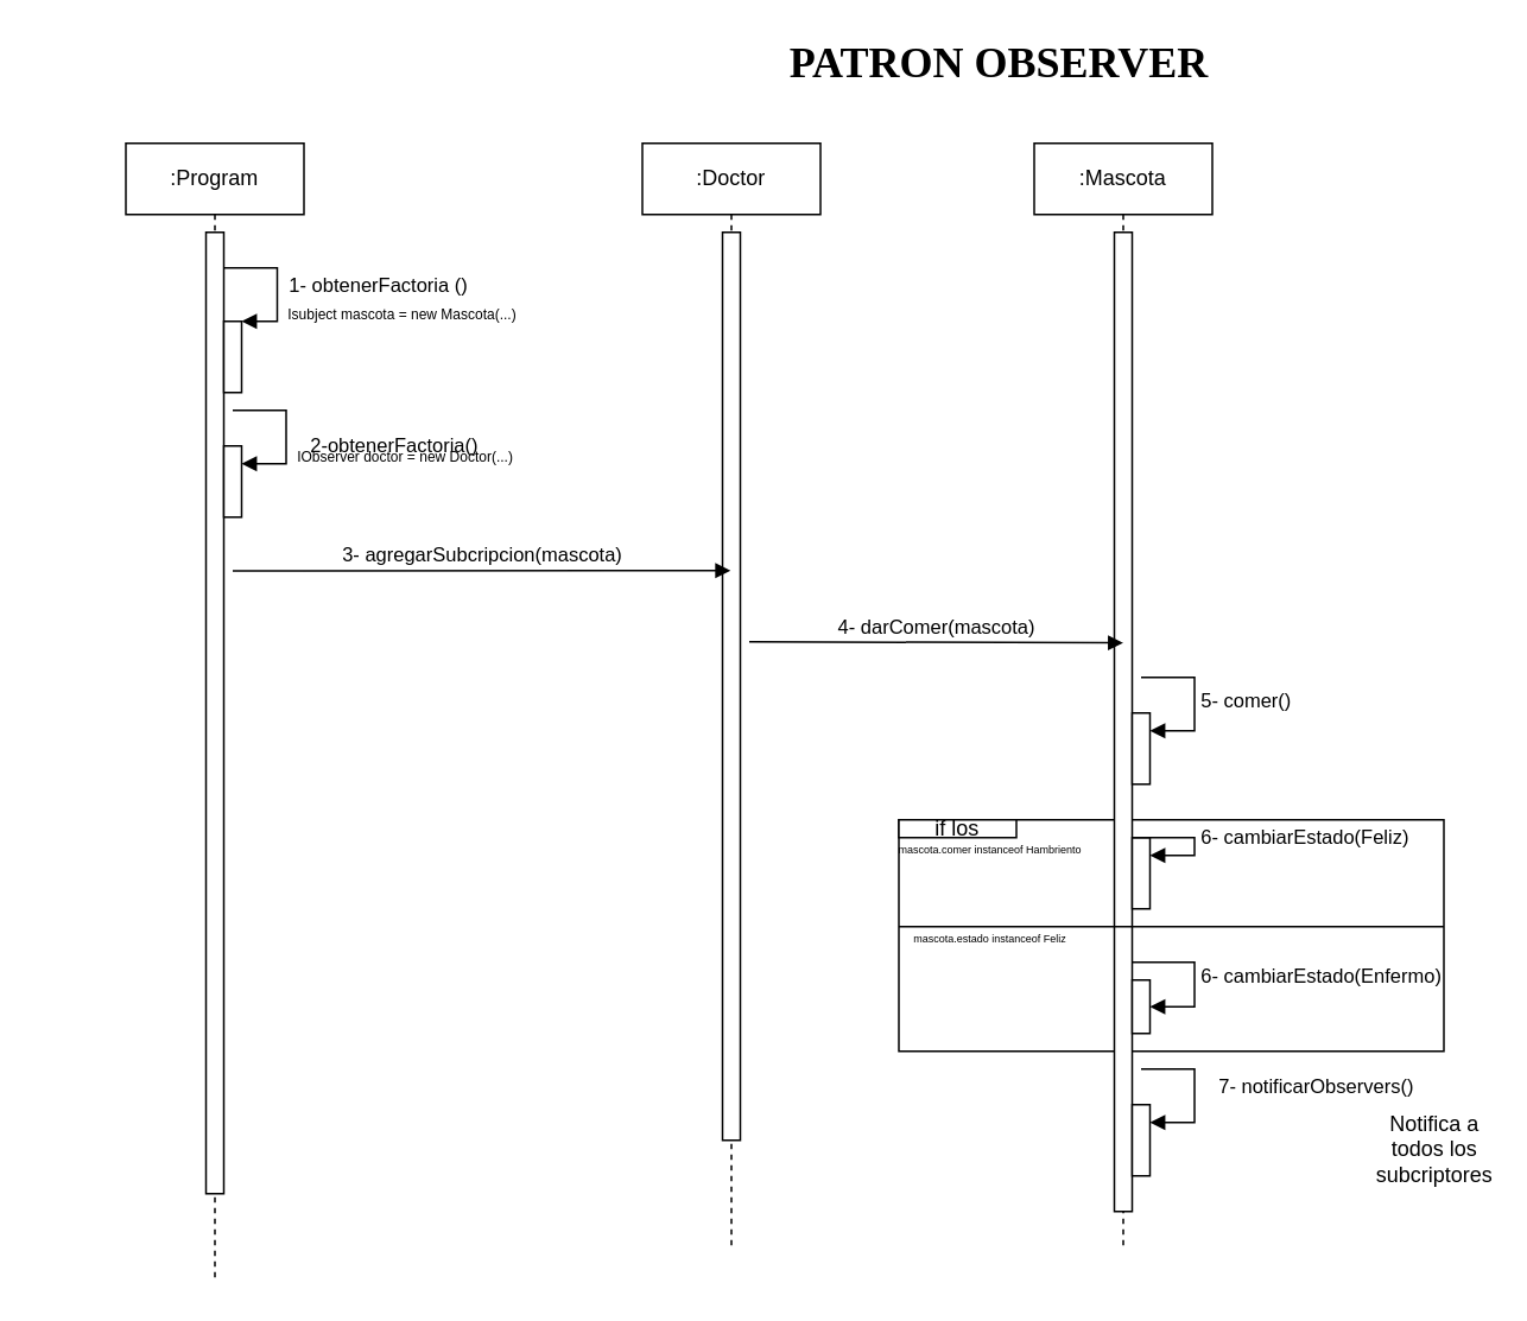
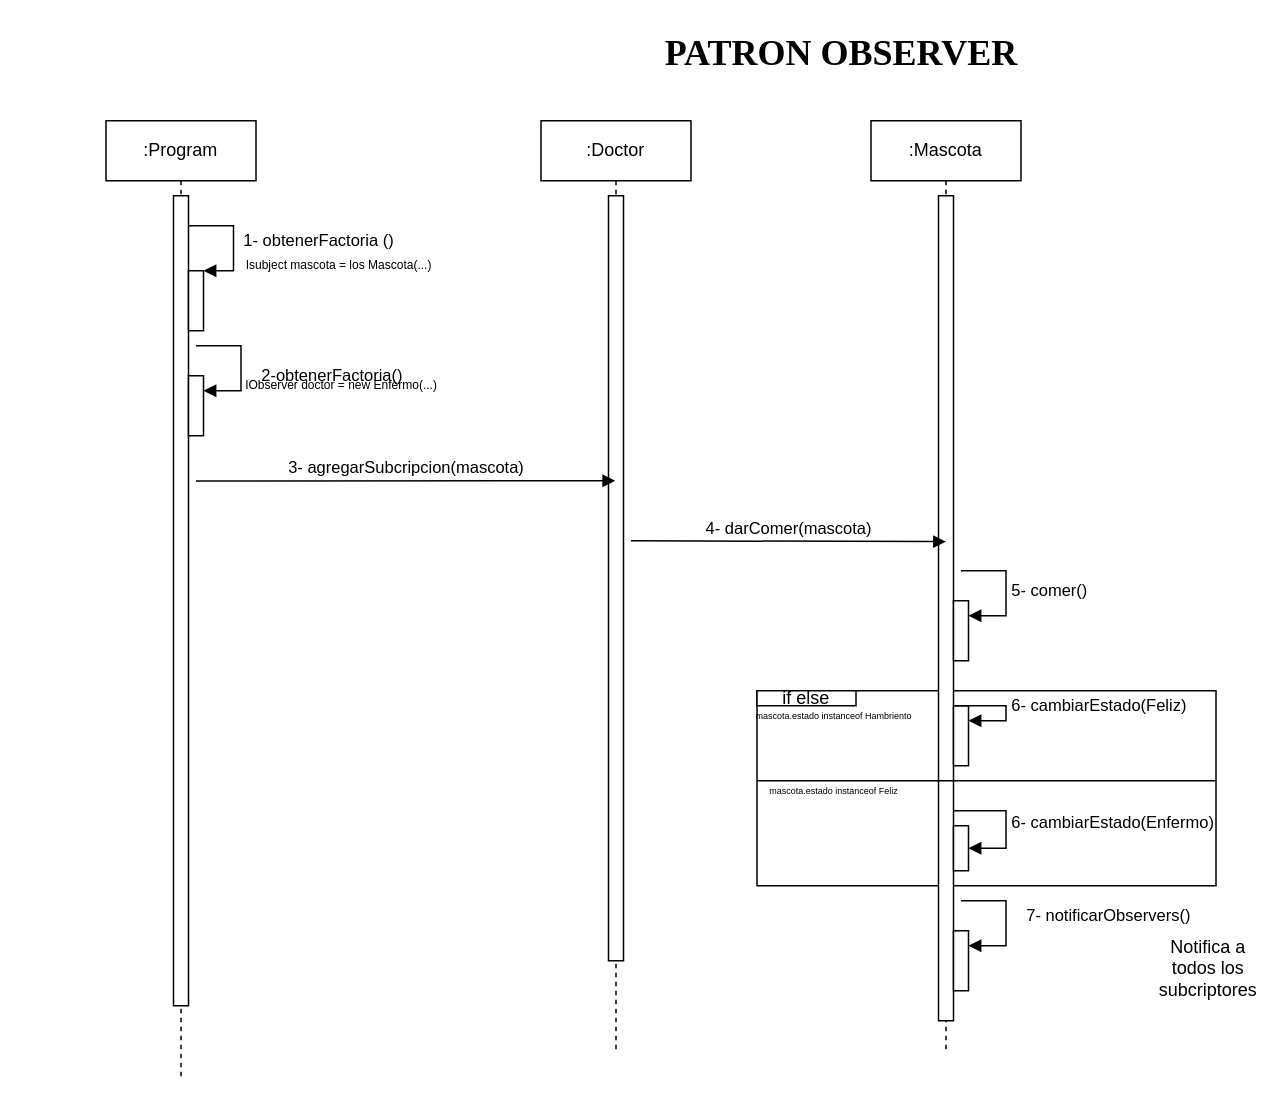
  <mxCell id="0" />
  <mxCell id="1" parent="0" />
  <mxCell id="2" value="" style="html=1;whiteSpace=wrap;" parent="1" vertex="1"><mxGeometry x="504" y="460" width="306" height="130" as="geometry" /></mxCell>
  <mxCell id="3" value="&lt;h1&gt;&lt;font style=&quot;font-size: 24px;&quot; face=&quot;Comic Sans MS&quot;&gt;PATRON OBSERVER&lt;/font&gt;&lt;/h1&gt;" style="text;html=1;strokeColor=none;fillColor=none;align=center;verticalAlign=middle;whiteSpace=wrap;rounded=0;" parent="1" vertex="1"><mxGeometry x="405" y="20" width="311" height="30" as="geometry" /></mxCell>
  <mxCell id="4" value=":Program" style="shape=umlLifeline;perimeter=lifelinePerimeter;whiteSpace=wrap;html=1;container=1;dropTarget=0;collapsible=0;recursiveResize=0;outlineConnect=0;portConstraint=eastwest;newEdgeStyle={&quot;edgeStyle&quot;:&quot;elbowEdgeStyle&quot;,&quot;elbow&quot;:&quot;vertical&quot;,&quot;curved&quot;:0,&quot;rounded&quot;:0};" parent="1" vertex="1"><mxGeometry x="70" y="80" width="100" height="640" as="geometry" /></mxCell>
  <mxCell id="5" value="" style="html=1;points=[];perimeter=orthogonalPerimeter;outlineConnect=0;targetShapes=umlLifeline;portConstraint=eastwest;newEdgeStyle={&quot;edgeStyle&quot;:&quot;elbowEdgeStyle&quot;,&quot;elbow&quot;:&quot;vertical&quot;,&quot;curved&quot;:0,&quot;rounded&quot;:0};" parent="4" vertex="1"><mxGeometry x="45" y="50" width="10" height="540" as="geometry" /></mxCell>
  <mxCell id="6" value="" style="html=1;points=[];perimeter=orthogonalPerimeter;outlineConnect=0;targetShapes=umlLifeline;portConstraint=eastwest;newEdgeStyle={&quot;edgeStyle&quot;:&quot;elbowEdgeStyle&quot;,&quot;elbow&quot;:&quot;vertical&quot;,&quot;curved&quot;:0,&quot;rounded&quot;:0};" parent="4" vertex="1"><mxGeometry x="55" y="170" width="10" height="40" as="geometry" /></mxCell>
  <mxCell id="7" value="2-obtenerFactoria()" style="html=1;align=left;spacingLeft=2;endArrow=block;rounded=0;edgeStyle=orthogonalEdgeStyle;curved=0;rounded=0;" parent="4" target="6" edge="1"><mxGeometry x="0.176" y="10" relative="1" as="geometry"><mxPoint x="60" y="150" as="sourcePoint" /><Array as="points"><mxPoint x="90" y="180" /></Array><mxPoint as="offset" /></mxGeometry></mxCell>
  <mxCell id="8" value="" style="html=1;points=[];perimeter=orthogonalPerimeter;outlineConnect=0;targetShapes=umlLifeline;portConstraint=eastwest;newEdgeStyle={&quot;edgeStyle&quot;:&quot;elbowEdgeStyle&quot;,&quot;elbow&quot;:&quot;vertical&quot;,&quot;curved&quot;:0,&quot;rounded&quot;:0};" parent="4" vertex="1"><mxGeometry x="55" y="100" width="10" height="40" as="geometry" /></mxCell>
  <mxCell id="9" value="&amp;nbsp;1- obtenerFactoria ()" style="html=1;align=left;spacingLeft=2;endArrow=block;rounded=0;edgeStyle=orthogonalEdgeStyle;curved=0;rounded=0;" parent="4" target="8" edge="1"><mxGeometry relative="1" as="geometry"><mxPoint x="55" y="70" as="sourcePoint" /><Array as="points"><mxPoint x="85" y="100" /></Array><mxPoint as="offset" /></mxGeometry></mxCell>
  <mxCell id="10" value=":Doctor" style="shape=umlLifeline;perimeter=lifelinePerimeter;whiteSpace=wrap;html=1;container=1;dropTarget=0;collapsible=0;recursiveResize=0;outlineConnect=0;portConstraint=eastwest;newEdgeStyle={&quot;edgeStyle&quot;:&quot;elbowEdgeStyle&quot;,&quot;elbow&quot;:&quot;vertical&quot;,&quot;curved&quot;:0,&quot;rounded&quot;:0};" parent="1" vertex="1"><mxGeometry x="360" y="80" width="100" height="620" as="geometry" /></mxCell>
  <mxCell id="11" value="" style="html=1;points=[];perimeter=orthogonalPerimeter;outlineConnect=0;targetShapes=umlLifeline;portConstraint=eastwest;newEdgeStyle={&quot;edgeStyle&quot;:&quot;elbowEdgeStyle&quot;,&quot;elbow&quot;:&quot;vertical&quot;,&quot;curved&quot;:0,&quot;rounded&quot;:0};" parent="10" vertex="1"><mxGeometry x="45" y="50" width="10" height="510" as="geometry" /></mxCell>
- <mxCell id="12" value="&amp;nbsp; &amp;nbsp; &lt;span style=&quot;white-space: pre;&quot;&gt;&#09;&lt;/span&gt;&lt;span style=&quot;white-space: pre;&quot;&gt;&#09;&lt;/span&gt;&lt;span style=&quot;white-space: pre;&quot;&gt;&#09;&lt;/span&gt;&lt;span style=&quot;white-space: pre;&quot;&gt;&#09;&lt;/span&gt;&lt;span style=&quot;white-space: pre;&quot;&gt;&#09;&lt;/span&gt;&lt;font style=&quot;font-size: 8px;&quot;&gt;IObserver doctor = new Doctor(...)&lt;/font&gt;" style="text;html=1;align=center;verticalAlign=middle;resizable=0;points=[];autosize=1;strokeColor=none;fillColor=none;" parent="1" vertex="1"><mxGeometry x="20" y="240" width="280" height="30" as="geometry" /></mxCell>
- <mxCell id="13" value="&lt;font style=&quot;font-size: 8px;&quot;&gt;Isubject mascota = new Mascota(...)&lt;/font&gt;" style="text;html=1;align=center;verticalAlign=middle;resizable=0;points=[];autosize=1;strokeColor=none;fillColor=none;" parent="1" vertex="1"><mxGeometry x="150" y="160" width="150" height="30" as="geometry" /></mxCell>
+ <mxCell id="12" value="&amp;nbsp; &amp;nbsp; &lt;span style=&quot;white-space: pre;&quot;&gt;&#09;&lt;/span&gt;&lt;span style=&quot;white-space: pre;&quot;&gt;&#09;&lt;/span&gt;&lt;span style=&quot;white-space: pre;&quot;&gt;&#09;&lt;/span&gt;&lt;span style=&quot;white-space: pre;&quot;&gt;&#09;&lt;/span&gt;&lt;span style=&quot;white-space: pre;&quot;&gt;&#09;&lt;/span&gt;&lt;font style=&quot;font-size: 8px;&quot;&gt;IObserver doctor = new Enfermo(...)&lt;/font&gt;" style="text;html=1;align=center;verticalAlign=middle;resizable=0;points=[];autosize=1;strokeColor=none;fillColor=none;" parent="1" vertex="1"><mxGeometry x="20" y="240" width="280" height="30" as="geometry" /></mxCell>
+ <mxCell id="13" value="&lt;font style=&quot;font-size: 8px;&quot;&gt;Isubject mascota = los Mascota(...)&lt;/font&gt;" style="text;html=1;align=center;verticalAlign=middle;resizable=0;points=[];autosize=1;strokeColor=none;fillColor=none;" parent="1" vertex="1"><mxGeometry x="150" y="160" width="150" height="30" as="geometry" /></mxCell>
  <mxCell id="14" value="3- agregarSubcripcion(mascota)" style="html=1;verticalAlign=bottom;endArrow=block;edgeStyle=elbowEdgeStyle;elbow=vertical;curved=0;rounded=0;" parent="1" target="10" edge="1"><mxGeometry width="80" relative="1" as="geometry"><mxPoint x="130" y="320.17" as="sourcePoint" /><mxPoint x="210" y="320.17" as="targetPoint" /></mxGeometry></mxCell>
  <mxCell id="15" value=":Mascota" style="shape=umlLifeline;perimeter=lifelinePerimeter;whiteSpace=wrap;html=1;container=1;dropTarget=0;collapsible=0;recursiveResize=0;outlineConnect=0;portConstraint=eastwest;newEdgeStyle={&quot;edgeStyle&quot;:&quot;elbowEdgeStyle&quot;,&quot;elbow&quot;:&quot;vertical&quot;,&quot;curved&quot;:0,&quot;rounded&quot;:0};" parent="1" vertex="1"><mxGeometry x="580" y="80" width="100" height="620" as="geometry" /></mxCell>
  <mxCell id="16" value="" style="html=1;points=[];perimeter=orthogonalPerimeter;outlineConnect=0;targetShapes=umlLifeline;portConstraint=eastwest;newEdgeStyle={&quot;edgeStyle&quot;:&quot;elbowEdgeStyle&quot;,&quot;elbow&quot;:&quot;vertical&quot;,&quot;curved&quot;:0,&quot;rounded&quot;:0};" parent="15" vertex="1"><mxGeometry x="45" y="50" width="10" height="550" as="geometry" /></mxCell>
  <mxCell id="17" value="" style="html=1;points=[];perimeter=orthogonalPerimeter;outlineConnect=0;targetShapes=umlLifeline;portConstraint=eastwest;newEdgeStyle={&quot;edgeStyle&quot;:&quot;elbowEdgeStyle&quot;,&quot;elbow&quot;:&quot;vertical&quot;,&quot;curved&quot;:0,&quot;rounded&quot;:0};" parent="15" vertex="1"><mxGeometry x="55" y="320" width="10" height="40" as="geometry" /></mxCell>
  <mxCell id="18" value="5- comer()" style="html=1;align=left;spacingLeft=2;endArrow=block;rounded=0;edgeStyle=orthogonalEdgeStyle;curved=0;rounded=0;" parent="15" target="17" edge="1"><mxGeometry relative="1" as="geometry"><mxPoint x="60" y="300" as="sourcePoint" /><Array as="points"><mxPoint x="90" y="330" /></Array></mxGeometry></mxCell>
  <mxCell id="19" value="" style="html=1;points=[];perimeter=orthogonalPerimeter;outlineConnect=0;targetShapes=umlLifeline;portConstraint=eastwest;newEdgeStyle={&quot;edgeStyle&quot;:&quot;elbowEdgeStyle&quot;,&quot;elbow&quot;:&quot;vertical&quot;,&quot;curved&quot;:0,&quot;rounded&quot;:0};" parent="15" vertex="1"><mxGeometry x="55" y="390" width="10" height="40" as="geometry" /></mxCell>
  <mxCell id="20" value="6- cambiarEstado(Feliz)" style="html=1;align=left;spacingLeft=2;endArrow=block;rounded=0;edgeStyle=orthogonalEdgeStyle;curved=0;rounded=0;" parent="15" source="16" target="19" edge="1"><mxGeometry relative="1" as="geometry"><mxPoint x="60" y="370" as="sourcePoint" /><Array as="points"><mxPoint x="90" y="390" /><mxPoint x="90" y="400" /></Array></mxGeometry></mxCell>
  <mxCell id="21" value="" style="html=1;points=[];perimeter=orthogonalPerimeter;outlineConnect=0;targetShapes=umlLifeline;portConstraint=eastwest;newEdgeStyle={&quot;edgeStyle&quot;:&quot;elbowEdgeStyle&quot;,&quot;elbow&quot;:&quot;vertical&quot;,&quot;curved&quot;:0,&quot;rounded&quot;:0};" parent="15" vertex="1"><mxGeometry x="55" y="470" width="10" height="30" as="geometry" /></mxCell>
  <mxCell id="22" value="6- cambiarEstado(Enfermo)" style="html=1;align=left;spacingLeft=2;endArrow=block;rounded=0;edgeStyle=orthogonalEdgeStyle;curved=0;rounded=0;" parent="15" source="16" target="21" edge="1"><mxGeometry relative="1" as="geometry"><mxPoint x="60" y="450" as="sourcePoint" /><Array as="points"><mxPoint x="90" y="460" /><mxPoint x="90" y="485" /></Array></mxGeometry></mxCell>
  <mxCell id="23" value="" style="html=1;points=[];perimeter=orthogonalPerimeter;outlineConnect=0;targetShapes=umlLifeline;portConstraint=eastwest;newEdgeStyle={&quot;edgeStyle&quot;:&quot;elbowEdgeStyle&quot;,&quot;elbow&quot;:&quot;vertical&quot;,&quot;curved&quot;:0,&quot;rounded&quot;:0};" parent="15" vertex="1"><mxGeometry x="55" y="540" width="10" height="40" as="geometry" /></mxCell>
  <mxCell id="24" value="7- notificarObservers()" style="html=1;align=left;spacingLeft=2;endArrow=block;rounded=0;edgeStyle=orthogonalEdgeStyle;curved=0;rounded=0;" parent="15" target="23" edge="1"><mxGeometry x="-0.059" y="10" relative="1" as="geometry"><mxPoint x="60" y="520" as="sourcePoint" /><Array as="points"><mxPoint x="90" y="550" /></Array><mxPoint as="offset" /></mxGeometry></mxCell>
  <mxCell id="25" value="4- darComer(mascota)" style="html=1;verticalAlign=bottom;endArrow=block;edgeStyle=elbowEdgeStyle;elbow=vertical;curved=0;rounded=0;" parent="1" edge="1"><mxGeometry width="80" relative="1" as="geometry"><mxPoint x="420" y="360" as="sourcePoint" /><mxPoint x="630" y="361" as="targetPoint" /><Array as="points"><mxPoint x="550" y="360.59" /></Array></mxGeometry></mxCell>
- <mxCell id="26" value="if los" style="html=1;whiteSpace=wrap;" parent="1" vertex="1"><mxGeometry x="504" y="460" width="66" height="10" as="geometry" /></mxCell>
+ <mxCell id="26" value="if else" style="html=1;whiteSpace=wrap;" parent="1" vertex="1"><mxGeometry x="504" y="460" width="66" height="10" as="geometry" /></mxCell>
  <mxCell id="27" value="" style="line;strokeWidth=1;fillColor=none;align=left;verticalAlign=middle;spacingTop=-1;spacingLeft=3;spacingRight=3;rotatable=0;labelPosition=right;points=[];portConstraint=eastwest;strokeColor=inherit;" parent="1" vertex="1"><mxGeometry x="504" y="516" width="306" height="8" as="geometry" /></mxCell>
- <mxCell id="28" value="&lt;font style=&quot;font-size: 6px;&quot;&gt;mascota.comer instanceof Hambriento&lt;/font&gt;" style="text;html=1;align=center;verticalAlign=middle;resizable=0;points=[];autosize=1;strokeColor=none;fillColor=none;" parent="1" vertex="1"><mxGeometry x="490" y="460" width="130" height="30" as="geometry" /></mxCell>
+ <mxCell id="28" value="&lt;font style=&quot;font-size: 6px;&quot;&gt;mascota.estado instanceof Hambriento&lt;/font&gt;" style="text;html=1;align=center;verticalAlign=middle;resizable=0;points=[];autosize=1;strokeColor=none;fillColor=none;" parent="1" vertex="1"><mxGeometry x="490" y="460" width="130" height="30" as="geometry" /></mxCell>
  <mxCell id="29" value="&lt;font style=&quot;font-size: 6px;&quot;&gt;mascota.estado instanceof Feliz&lt;/font&gt;" style="text;html=1;align=center;verticalAlign=middle;resizable=0;points=[];autosize=1;strokeColor=none;fillColor=none;" parent="1" vertex="1"><mxGeometry x="500" y="510" width="110" height="30" as="geometry" /></mxCell>
  <mxCell id="30" value="Notifica a todos los subcriptores" style="text;html=1;strokeColor=none;fillColor=none;align=center;verticalAlign=middle;whiteSpace=wrap;rounded=0;" vertex="1" parent="1"><mxGeometry x="775" y="630" width="60" height="30" as="geometry" /></mxCell>
